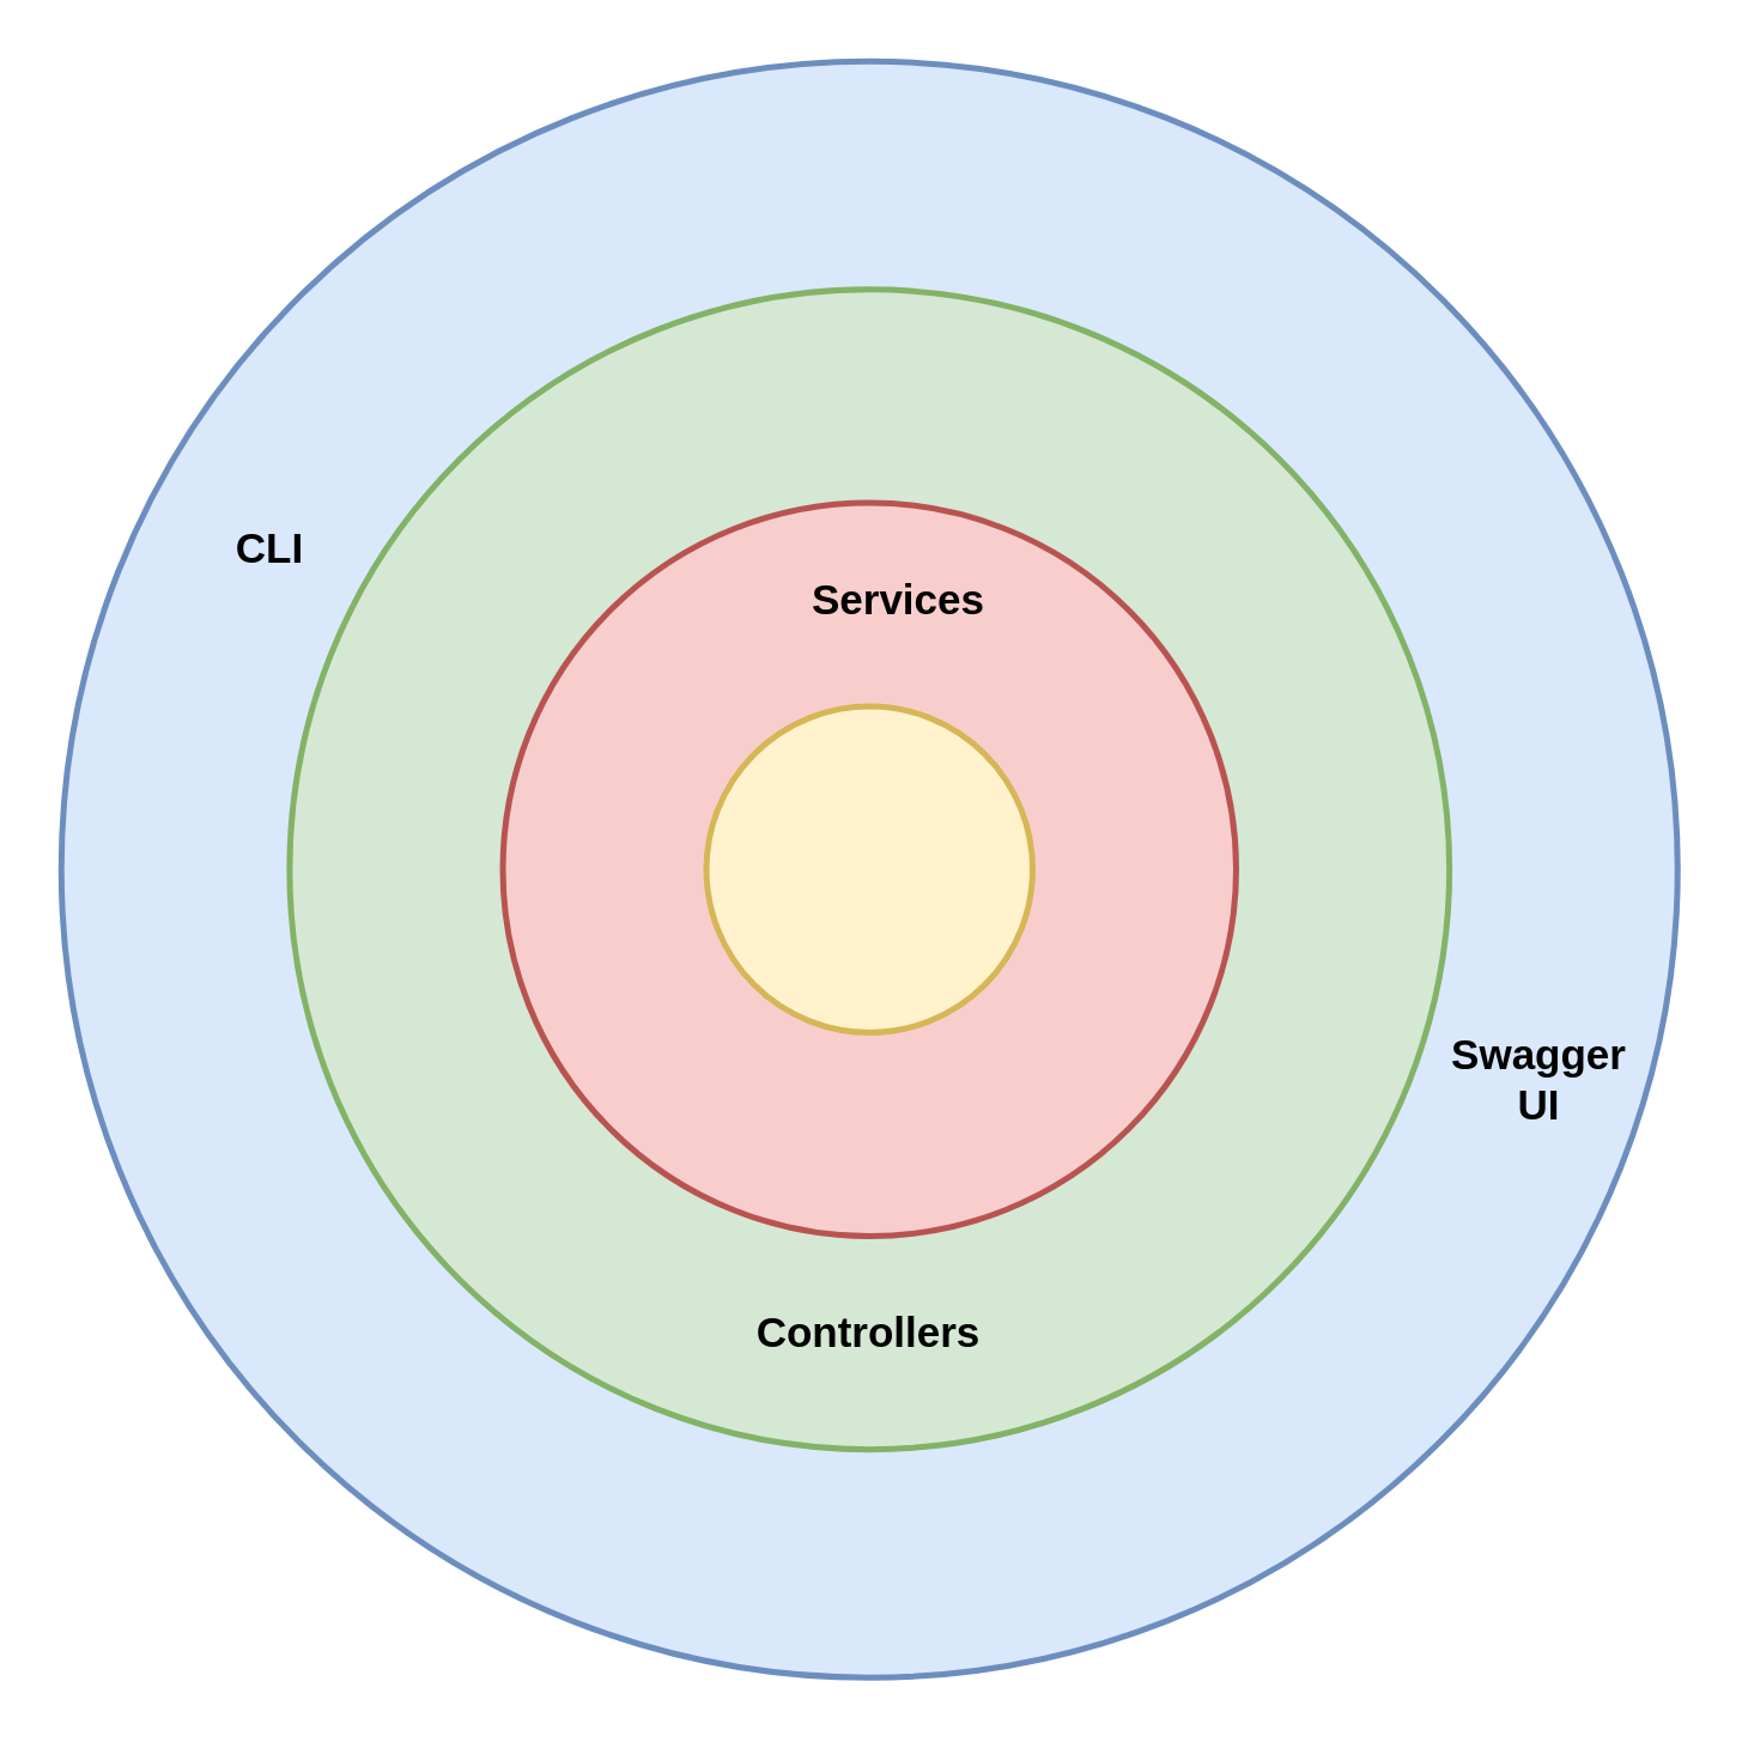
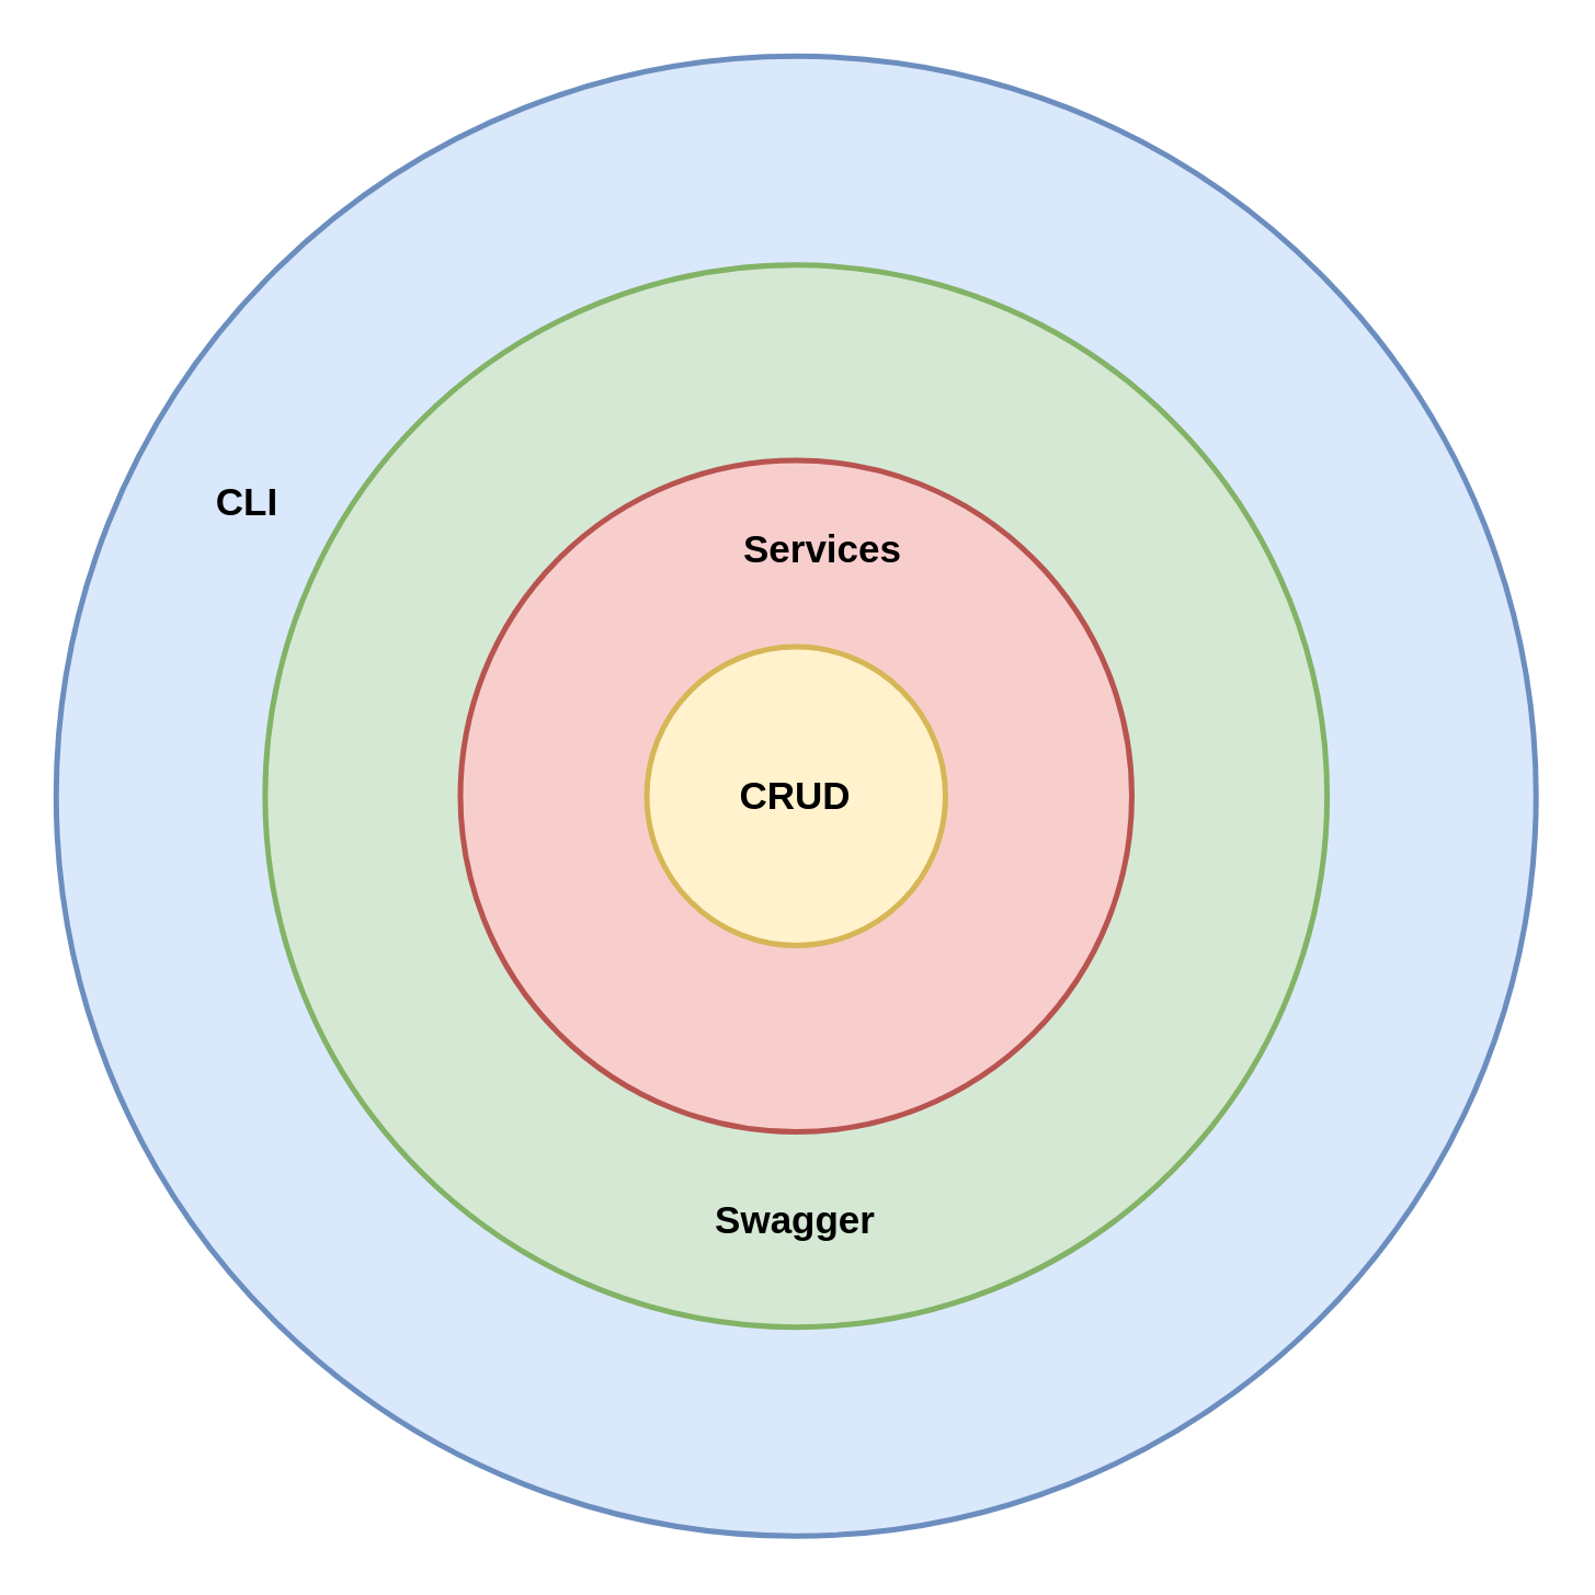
  <mxCell id="0" />
  <mxCell id="1" parent="0" />
  <mxCell id="2" value="" style="ellipse;whiteSpace=wrap;html=1;aspect=fixed;fillColor=#dae8fc;strokeColor=#6c8ebf;strokeWidth=2;" vertex="1" parent="1"><mxGeometry x="20" y="20" width="540" height="540" as="geometry" /></mxCell>
  <mxCell id="3" value="" style="ellipse;whiteSpace=wrap;html=1;aspect=fixed;strokeWidth=2;fillColor=#d5e8d4;strokeColor=#82b366;" vertex="1" parent="1"><mxGeometry x="96.25" y="96.25" width="387.5" height="387.5" as="geometry" /></mxCell>
  <mxCell id="4" value="" style="ellipse;whiteSpace=wrap;html=1;aspect=fixed;strokeWidth=2;fillColor=#f8cecc;strokeColor=#b85450;" vertex="1" parent="1"><mxGeometry x="167.5" y="167.5" width="245" height="245" as="geometry" /></mxCell>
  <mxCell id="5" value="" style="ellipse;whiteSpace=wrap;html=1;aspect=fixed;strokeWidth=2;fillColor=#fff2cc;strokeColor=#d6b656;" vertex="1" parent="1"><mxGeometry x="235.5" y="235.5" width="109" height="109" as="geometry" /></mxCell>
  <mxCell id="6" value="CLI" style="text;html=1;strokeColor=none;fillColor=none;align=center;verticalAlign=middle;whiteSpace=wrap;rounded=0;fontStyle=1;fontSize=14;" vertex="1" parent="1"><mxGeometry x="60" y="167.5" width="60" height="30" as="geometry" /></mxCell>
- <mxCell id="7" value="Swagger UI" style="text;html=1;strokeColor=none;fillColor=none;align=center;verticalAlign=middle;whiteSpace=wrap;rounded=0;fontStyle=1;fontSize=14;" vertex="1" parent="1"><mxGeometry x="483.75" y="344.5" width="60" height="30" as="geometry" /></mxCell>
  <mxCell id="8" value="Services" style="text;html=1;strokeColor=none;fillColor=none;align=center;verticalAlign=middle;whiteSpace=wrap;rounded=0;fontStyle=1;fontSize=14;" vertex="1" parent="1"><mxGeometry x="270" y="185" width="60" height="30" as="geometry" /></mxCell>
- <mxCell id="9" value="Controllers" style="text;html=1;strokeColor=none;fillColor=none;align=center;verticalAlign=middle;whiteSpace=wrap;rounded=0;fontStyle=1;fontSize=14;" vertex="1" parent="1"><mxGeometry x="260" y="430" width="60" height="30" as="geometry" /></mxCell>
+ <mxCell id="9" value="Swagger" style="text;html=1;strokeColor=none;fillColor=none;align=center;verticalAlign=middle;whiteSpace=wrap;rounded=0;fontStyle=1;fontSize=14;" vertex="1" parent="1"><mxGeometry x="260" y="430" width="60" height="30" as="geometry" /></mxCell>
+ <mxCell id="10" value="CRUD" style="text;html=1;strokeColor=none;fillColor=none;align=center;verticalAlign=middle;whiteSpace=wrap;rounded=0;fontStyle=1;fontSize=14;" vertex="1" parent="1"><mxGeometry x="260" y="275" width="60" height="30" as="geometry" /></mxCell>
